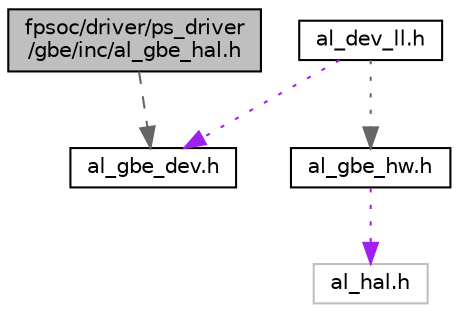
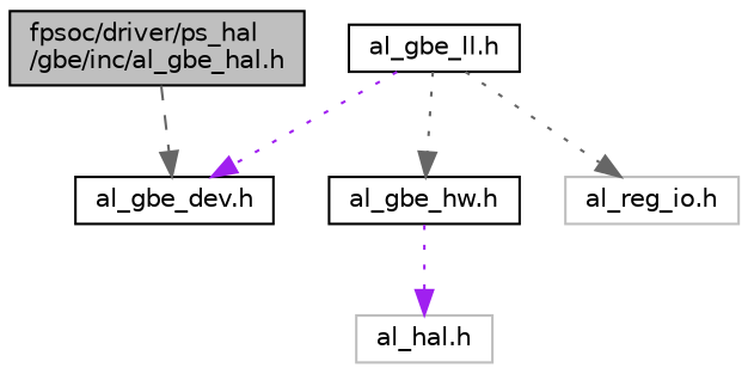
  digraph {
    node [color=black fillcolor=white fontname=Helvetica fontsize=10 shape=record style=filled]
    edge [color=gray40 fontname=Helvetica fontsize=10 labelfontname=Helvetica labelfontsize=10 style=dotted]
-   n1 [fillcolor=grey75 fontcolor=black height=0.2 label="fpsoc/driver/ps_driver\l/gbe/inc/al_gbe_hal.h" width=0.4]
+   n1 [fillcolor=grey75 fontcolor=black height=0.2 label="fpsoc/driver/ps_hal\l/gbe/inc/al_gbe_hal.h" width=0.4]
    n2 [height=0.2 label="al_gbe_dev.h" width=0.4]
-   n3 [height=0.2 label="al_dev_ll.h" width=0.4]
+   n3 [height=0.2 label="al_gbe_ll.h" width=0.4]
    n4 [height=0.2 label="al_gbe_hw.h" width=0.4]
+   n5 [color=grey75 height=0.2 label="al_reg_io.h" width=0.4]
    n6 [color=grey75 height=0.2 label="al_hal.h" width=0.4]
    n1 -> n2 [style=dashed]
    n3 -> n2 [color=purple]
    n3 -> n4
+   n3 -> n5
    n4 -> n6 [color=purple]
  }
